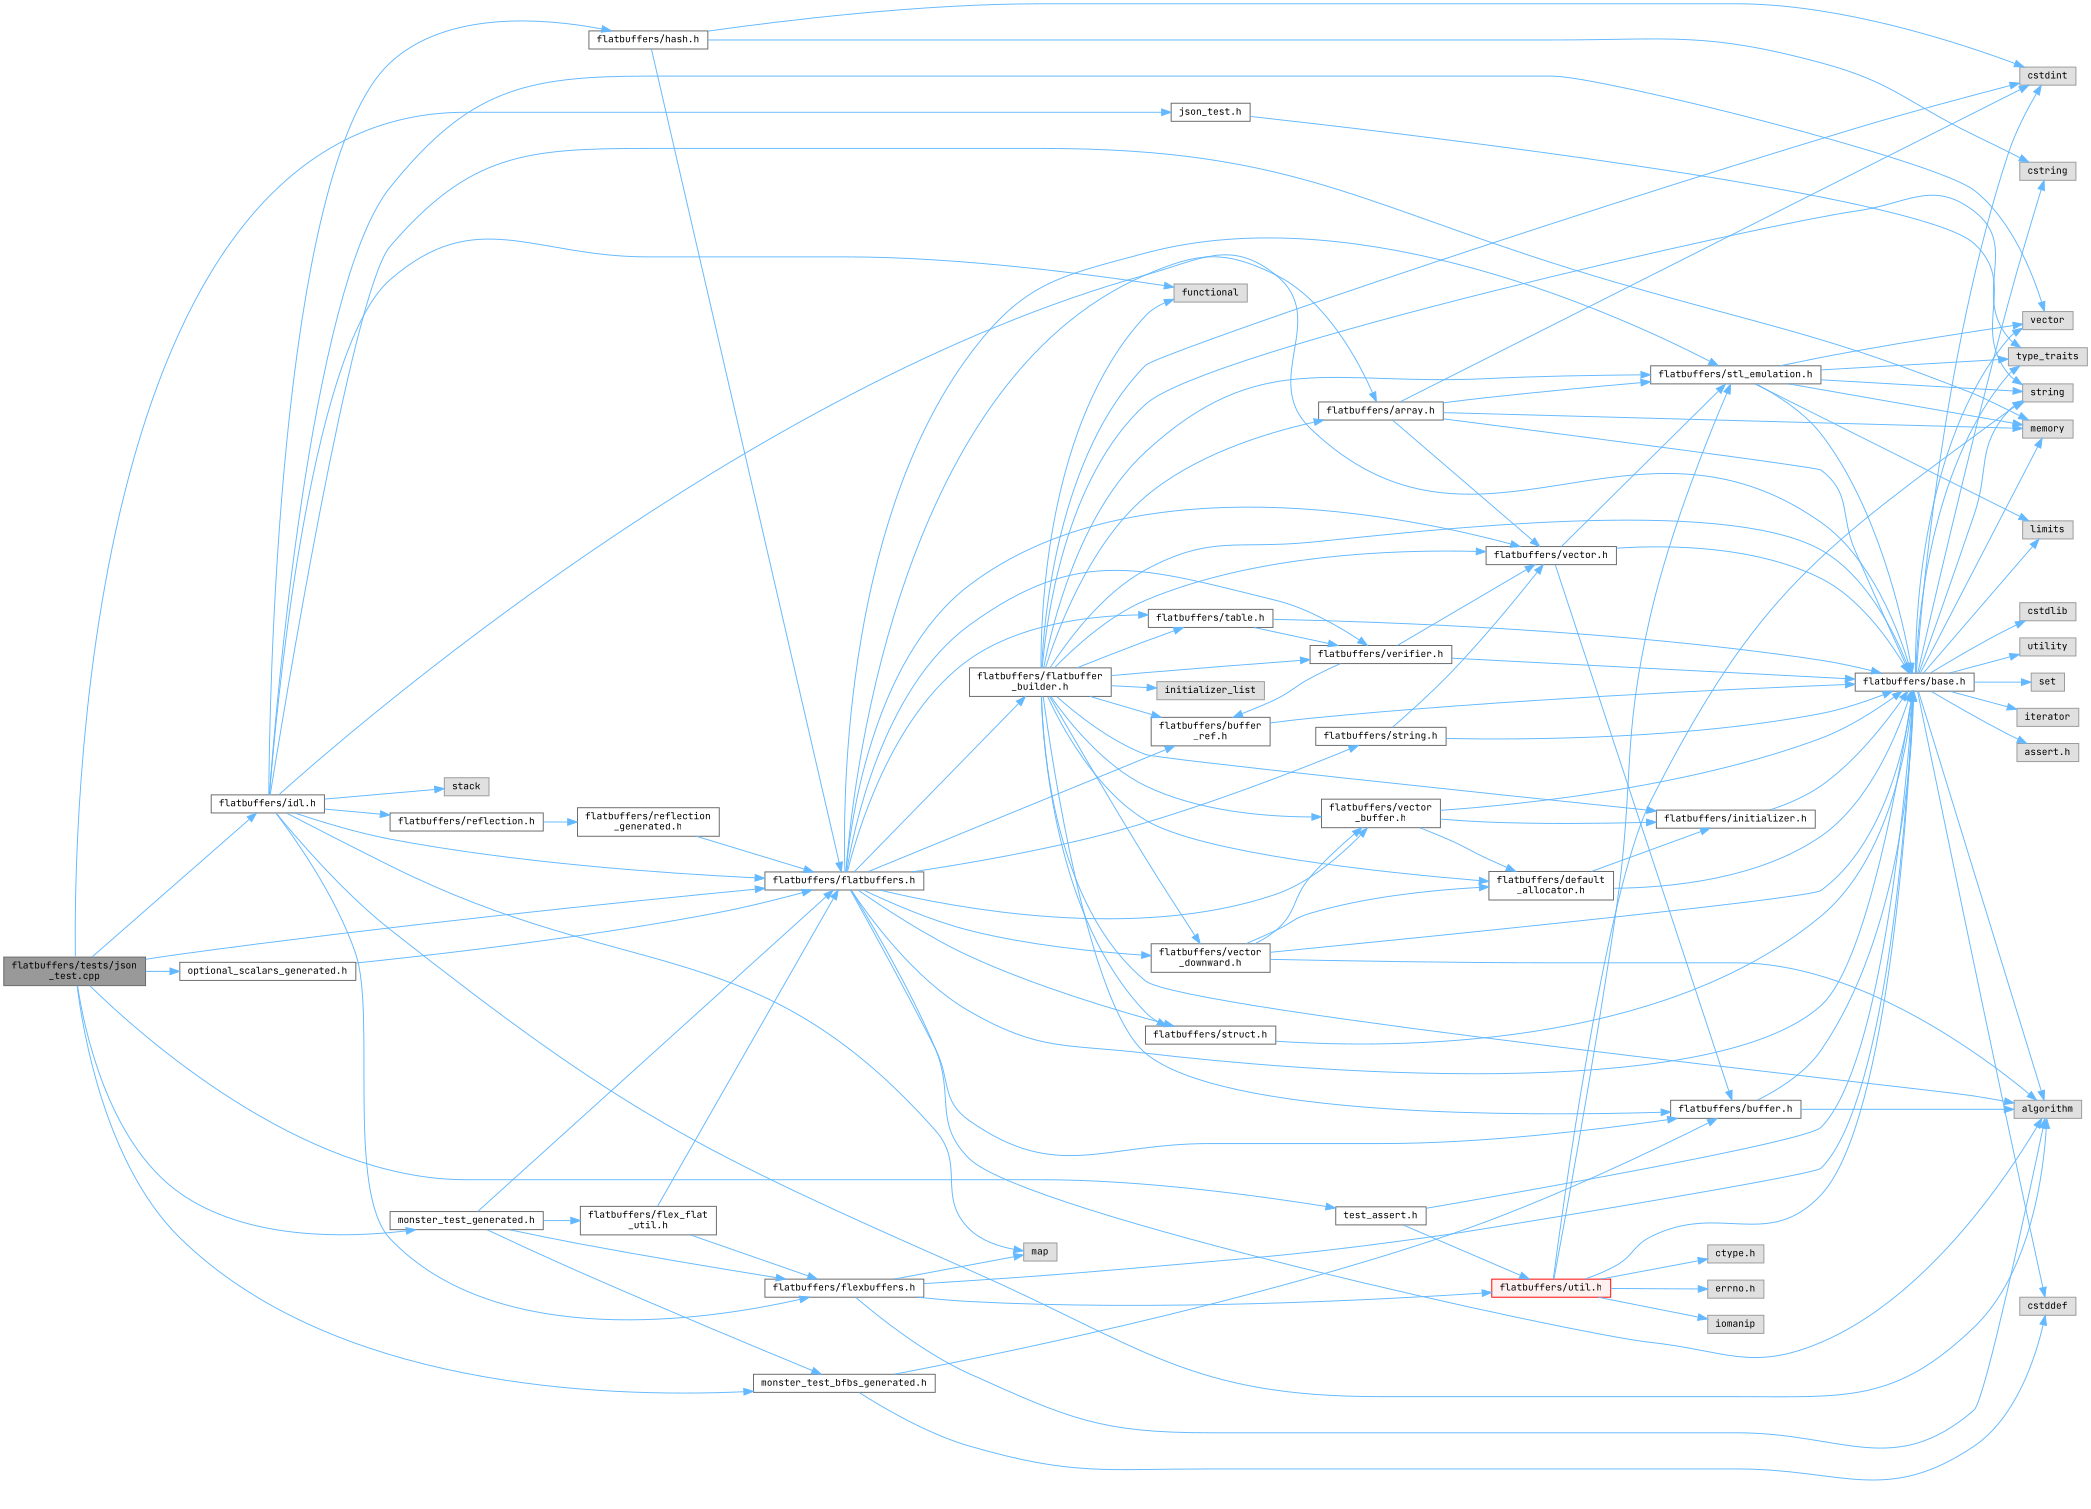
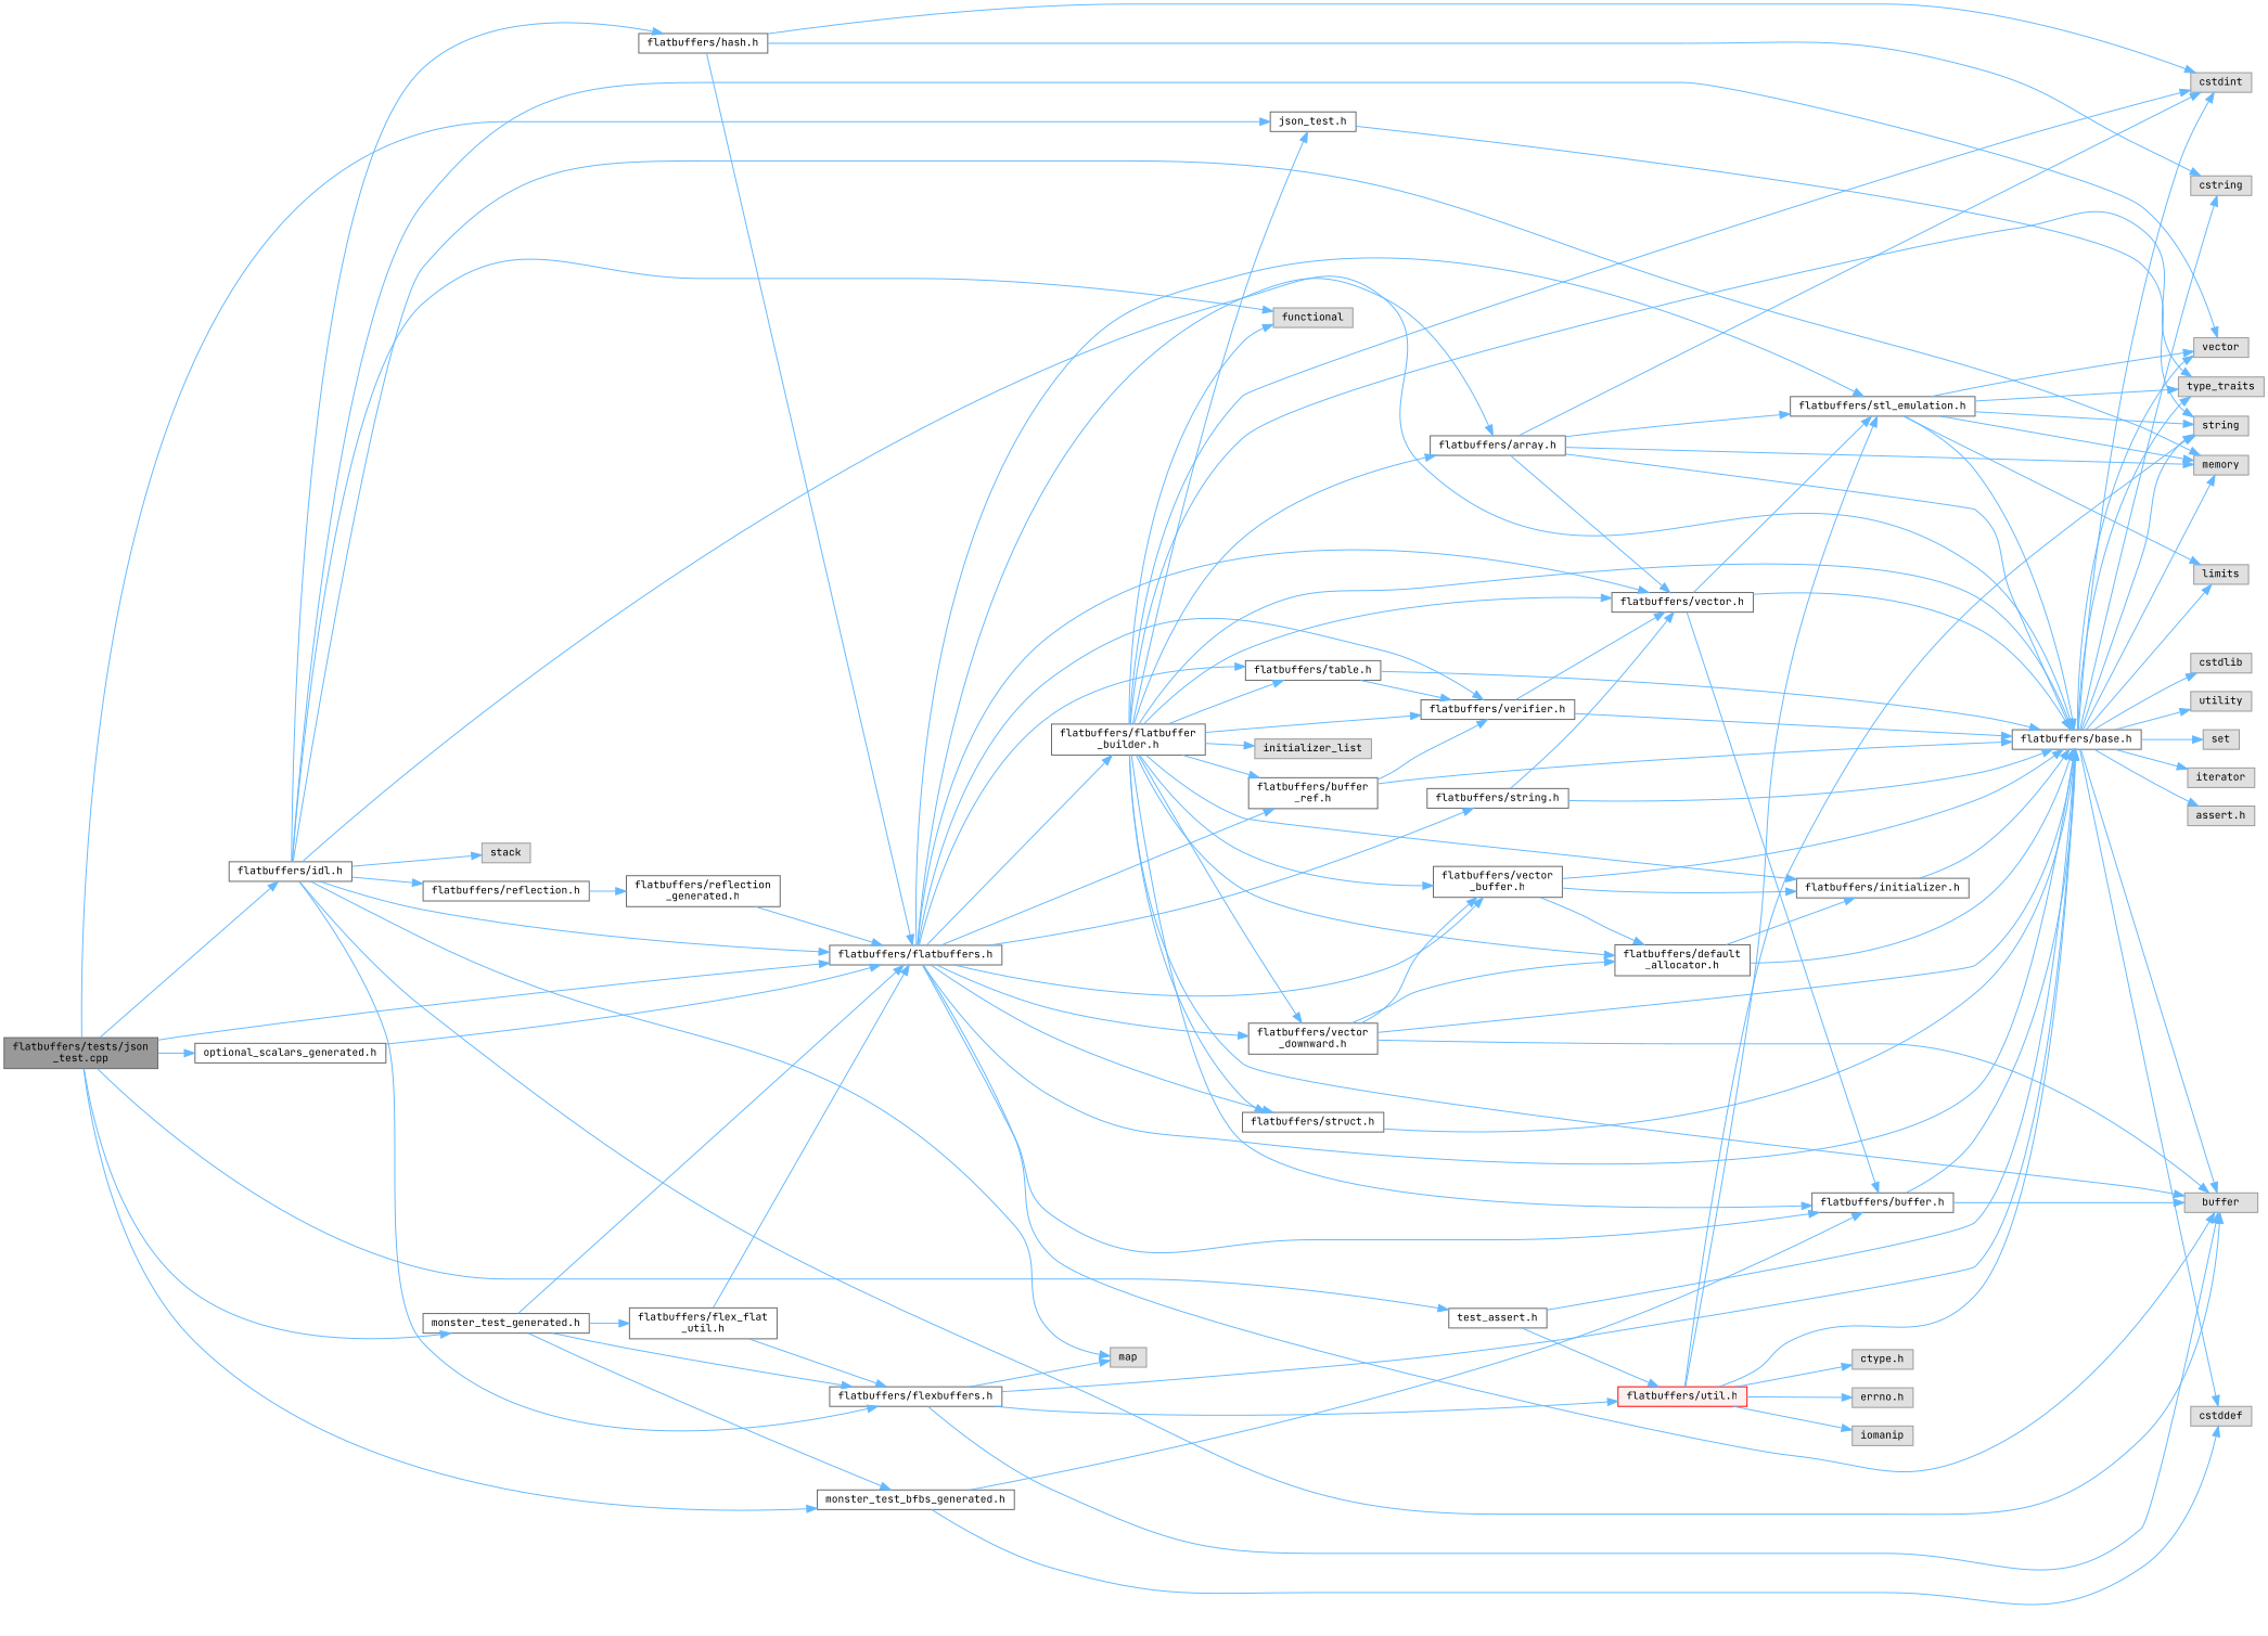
  digraph {
    fontname="JetBrains Mono"
    rankdir=LR
    node [color=grey40 fillcolor=white fontname="JetBrains Mono" fontsize=10 shape=box style=filled]
    edge [color=steelblue1 fontname="JetBrains Mono" fontsize=10 labelfontname=Helvetica labelfontsize=10 style=solid]
    n1 [color=gray40 fillcolor=grey60 fontcolor=black height=0.2 label="flatbuffers/tests/json\l_test.cpp" width=0.4]
    n2 [height=0.2 label="json_test.h" width=0.4]
    n3 [height=0.2 label="flatbuffers/flatbuffers.h" width=0.4]
    n4 [height=0.2 label="flatbuffers/idl.h" width=0.4]
    n5 [height=0.2 label="monster_test_bfbs_generated.h" width=0.4]
    n6 [height=0.2 label="monster_test_generated.h" width=0.4]
    n7 [height=0.2 label="optional_scalars_generated.h" width=0.4]
    n8 [height=0.2 label="test_assert.h" width=0.4]
    n9 [color=grey60 fillcolor="#E0E0E0" height=0.2 label=string width=0.4]
-   n10 [color=grey60 fillcolor="#E0E0E0" height=0.2 label=algorithm width=0.4]
+   n10 [color=grey60 fillcolor="#E0E0E0" height=0.2 label=buffer width=0.4]
    n11 [height=0.2 label="flatbuffers/array.h" width=0.4]
    n12 [height=0.2 label="flatbuffers/base.h" width=0.4]
    n13 [height=0.2 label="flatbuffers/stl_emulation.h" width=0.4]
    n14 [height=0.2 label="flatbuffers/vector.h" width=0.4]
    n15 [height=0.2 label="flatbuffers/buffer.h" width=0.4]
    n16 [height=0.2 label="flatbuffers/buffer\l_ref.h" width=0.4]
    n17 [height=0.2 label="flatbuffers/verifier.h" width=0.4]
    n18 [height=0.2 label="flatbuffers/vector\l_buffer.h" width=0.4]
    n19 [height=0.2 label="flatbuffers/flatbuffer\l_builder.h" width=0.4]
    n20 [height=0.2 label="flatbuffers/string.h" width=0.4]
    n21 [height=0.2 label="flatbuffers/struct.h" width=0.4]
    n22 [height=0.2 label="flatbuffers/table.h" width=0.4]
    n23 [height=0.2 label="flatbuffers/vector\l_downward.h" width=0.4]
    n24 [color=grey60 fillcolor="#E0E0E0" height=0.2 label=memory width=0.4]
    n25 [color=grey60 fillcolor="#E0E0E0" height=0.2 label=vector width=0.4]
    n26 [color=grey60 fillcolor="#E0E0E0" height=0.2 label=functional width=0.4]
    n27 [color=grey60 fillcolor="#E0E0E0" height=0.2 label=map width=0.4]
    n28 [color=grey60 fillcolor="#E0E0E0" height=0.2 label=stack width=0.4]
    n29 [height=0.2 label="flatbuffers/flexbuffers.h" width=0.4]
    n30 [height=0.2 label="flatbuffers/hash.h" width=0.4]
    n31 [height=0.2 label="flatbuffers/reflection.h" width=0.4]
    n32 [color=grey60 fillcolor="#E0E0E0" height=0.2 label=cstddef width=0.4]
    n33 [height=0.2 label="flatbuffers/flex_flat\l_util.h" width=0.4]
    n34 [color=red fillcolor="#FFF0F0" height=0.2 label="flatbuffers/util.h" width=0.4]
    n35 [color=grey60 fillcolor="#E0E0E0" height=0.2 label=cstdint width=0.4]
    n36 [color=grey60 fillcolor="#E0E0E0" height=0.2 label="assert.h" width=0.4]
    n37 [color=grey60 fillcolor="#E0E0E0" height=0.2 label=cstdlib width=0.4]
    n38 [color=grey60 fillcolor="#E0E0E0" height=0.2 label=cstring width=0.4]
    n39 [color=grey60 fillcolor="#E0E0E0" height=0.2 label=utility width=0.4]
    n40 [color=grey60 fillcolor="#E0E0E0" height=0.2 label=type_traits width=0.4]
    n41 [color=grey60 fillcolor="#E0E0E0" height=0.2 label=set width=0.4]
    n42 [color=grey60 fillcolor="#E0E0E0" height=0.2 label=limits width=0.4]
    n43 [color=grey60 fillcolor="#E0E0E0" height=0.2 label=iterator width=0.4]
    n44 [height=0.2 label="flatbuffers/initializer.h" width=0.4]
    n45 [height=0.2 label="flatbuffers/default\l_allocator.h" width=0.4]
    n46 [color=grey60 fillcolor="#E0E0E0" height=0.2 label=initializer_list width=0.4]
    n47 [height=0.2 label="flatbuffers/reflection\l_generated.h" width=0.4]
    n48 [color=grey60 fillcolor="#E0E0E0" height=0.2 label="ctype.h" width=0.4]
    n49 [color=grey60 fillcolor="#E0E0E0" height=0.2 label="errno.h" width=0.4]
    n50 [color=grey60 fillcolor="#E0E0E0" height=0.2 label=iomanip width=0.4]
    n1 -> n2
    n1 -> n3
    n1 -> n4
    n1 -> n5
    n1 -> n6
    n1 -> n7
    n1 -> n8
    n2 -> n9
    n3 -> n10
    n3 -> n11
    n3 -> n12
    n3 -> n13
    n3 -> n14
    n3 -> n15
    n3 -> n16
    n3 -> n17
    n3 -> n18
    n3 -> n19
    n3 -> n20
    n3 -> n21
    n3 -> n22
    n3 -> n23
    n4 -> n3
    n4 -> n10
    n4 -> n12
    n4 -> n24
    n4 -> n25
    n4 -> n26
    n4 -> n27
    n4 -> n28
    n4 -> n29
    n4 -> n30
    n4 -> n31
    n5 -> n15
    n5 -> n32
    n6 -> n3
    n6 -> n5
    n6 -> n29
    n6 -> n33
    n7 -> n3
    n8 -> n12
    n8 -> n34
    n11 -> n12
    n11 -> n13
    n11 -> n14
    n11 -> n24
    n11 -> n35
    n12 -> n9
    n12 -> n10
    n12 -> n24
    n12 -> n25
    n12 -> n32
    n12 -> n35
    n12 -> n36
    n12 -> n37
    n12 -> n38
    n12 -> n39
    n12 -> n40
    n12 -> n41
    n12 -> n42
    n12 -> n43
    n13 -> n9
    n13 -> n12
    n13 -> n24
    n13 -> n25
    n13 -> n40
    n13 -> n42
    n14 -> n12
    n14 -> n13
    n14 -> n15
    n15 -> n10
    n15 -> n12
    n16 -> n12
-   n17 -> n16
+   n16 -> n17
    n17 -> n12
    n17 -> n14
    n18 -> n12
    n18 -> n44
    n18 -> n45
    n19 -> n10
    n19 -> n11
    n19 -> n12
-   n19 -> n13
+   n19 -> n2
    n19 -> n14
    n19 -> n15
    n19 -> n16
    n19 -> n17
    n19 -> n18
    n19 -> n21
    n19 -> n22
    n19 -> n23
    n19 -> n26
    n19 -> n35
    n19 -> n40
    n19 -> n44
    n19 -> n45
    n19 -> n46
    n20 -> n12
    n20 -> n14
    n21 -> n12
    n22 -> n12
    n22 -> n17
    n23 -> n10
    n23 -> n12
    n23 -> n18
    n23 -> n45
    n29 -> n10
    n29 -> n12
    n29 -> n27
    n29 -> n34
    n30 -> n3
    n30 -> n35
    n30 -> n38
    n31 -> n47
    n33 -> n3
    n33 -> n29
    n34 -> n9
    n34 -> n12
    n34 -> n13
    n34 -> n48
    n34 -> n49
    n34 -> n50
    n44 -> n12
    n45 -> n12
    n45 -> n44
    n47 -> n3
  }
